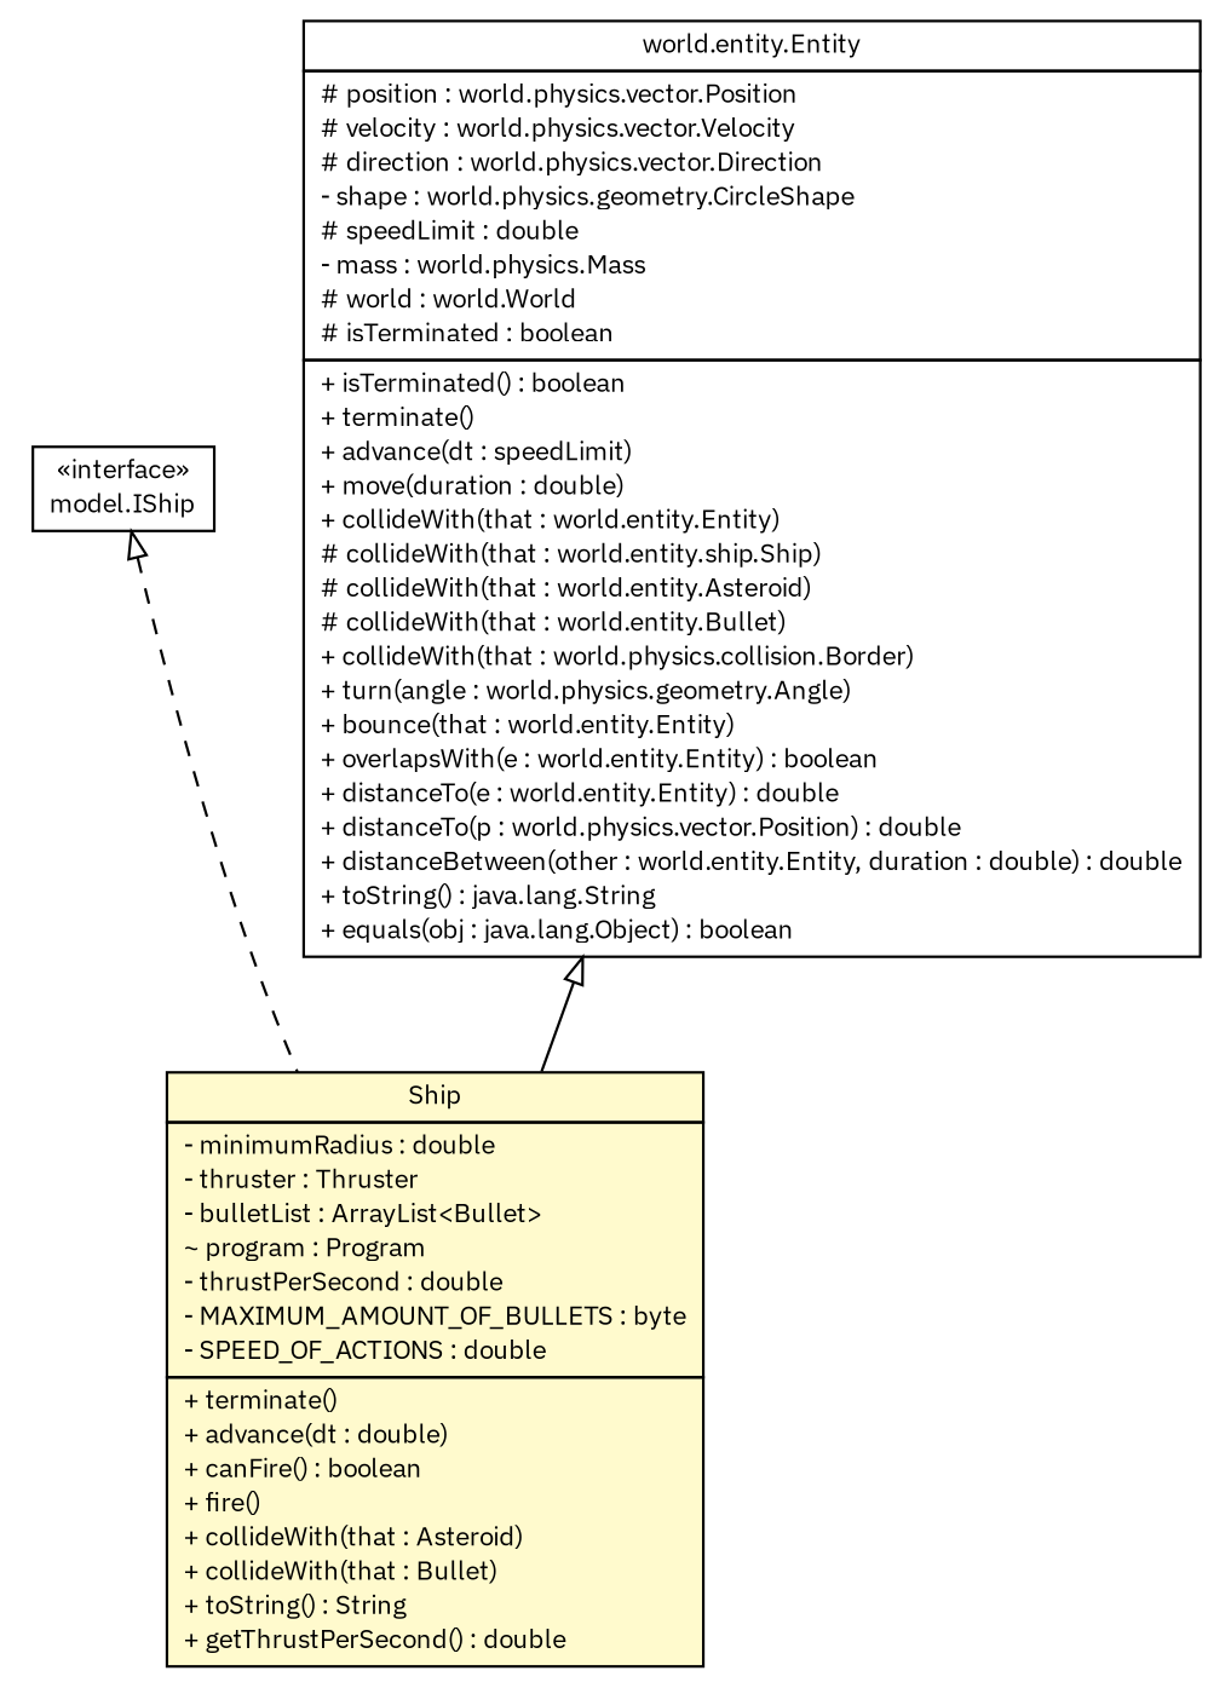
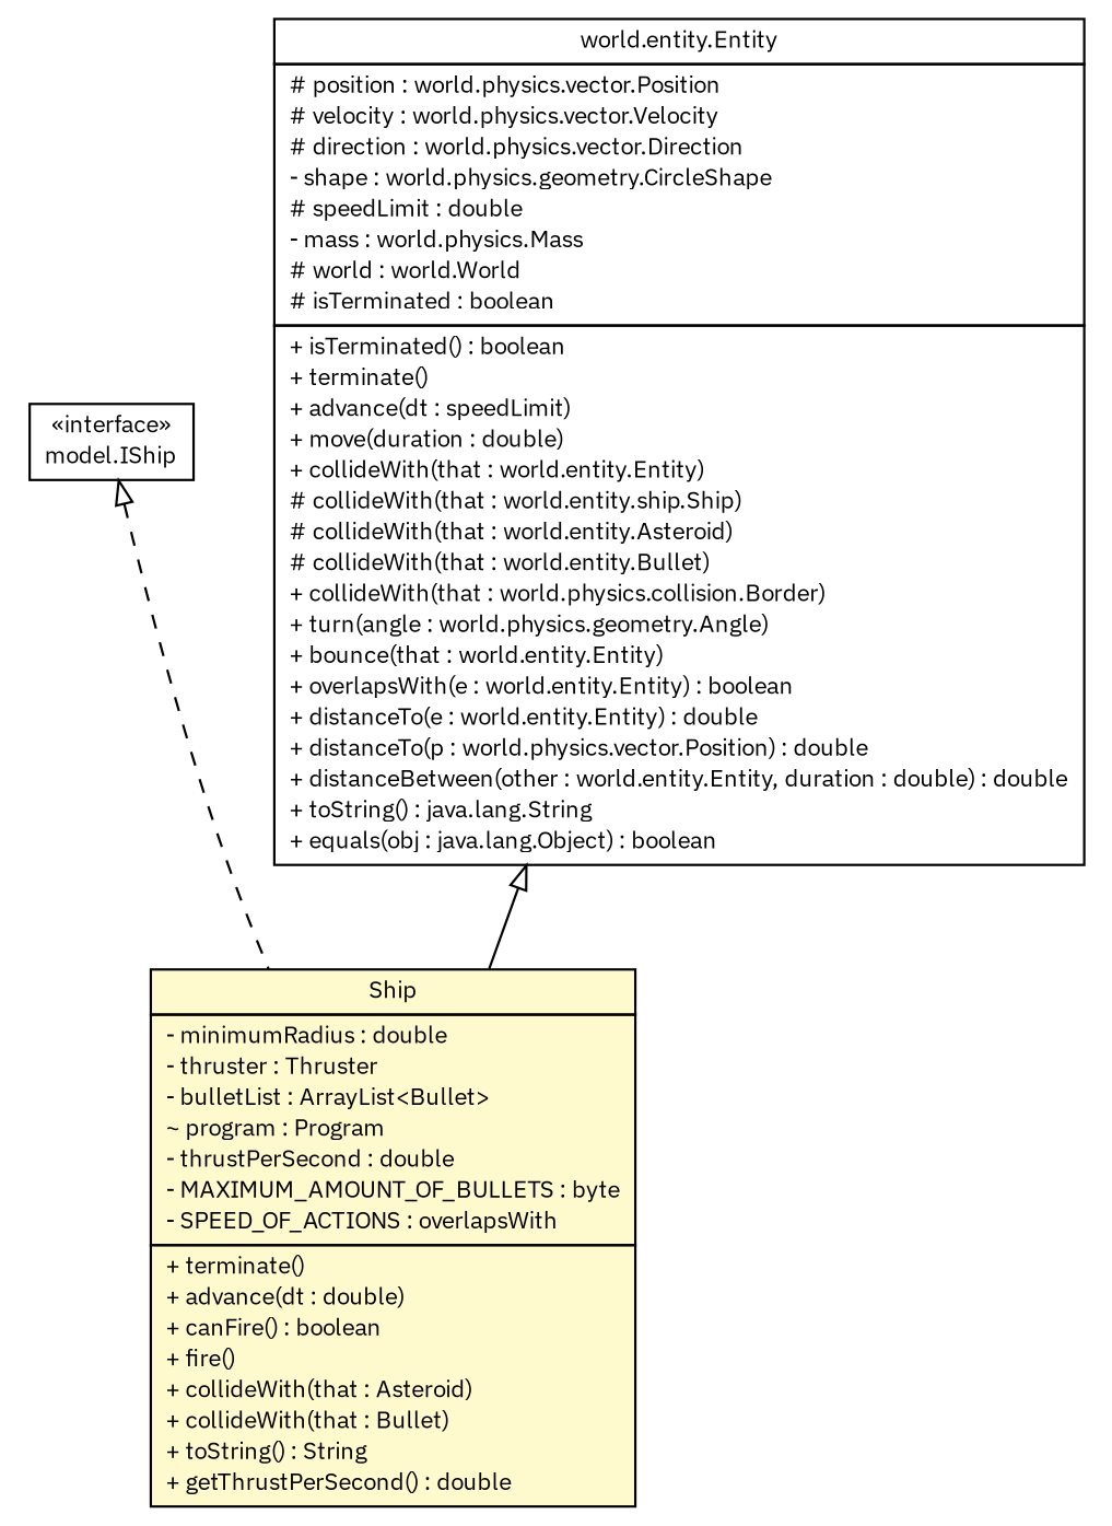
  digraph {
    fontname="IBM Plex Sans"
    nodesep=0.25
    ranksep=0.5
    node [fontcolor=black fontname="IBM Plex Sans" fontsize=10.0 shape=plaintext]
    edge [arrowtail=empty dir=back fontname="IBM Plex Sans" fontsize=10 headport=p labelfontname=Helvetica labelfontsize=10 tailport=p]
    n1 [label=<<table title="model.IShip" border="0" cellborder="1" cellspacing="0" cellpadding="2" port="p" href="../../../model/IShip.html"> 		<tr><td><table border="0" cellspacing="0" cellpadding="1"> <tr><td align="center" balign="center"> &#171;interface&#187; </td></tr> <tr><td align="center" balign="center"> model.IShip </td></tr> 		</table></td></tr> 		</table>>]
-   n2 [label=<<table title="world.entity.ship.Ship" border="0" cellborder="1" cellspacing="0" cellpadding="2" port="p" bgcolor="lemonChiffon" href="./Ship.html"> 		<tr><td><table border="0" cellspacing="0" cellpadding="1"> <tr><td align="center" balign="center"> Ship </td></tr> 		</table></td></tr> 		<tr><td><table border="0" cellspacing="0" cellpadding="1"> <tr><td align="left" balign="left"> - minimumRadius : double </td></tr> <tr><td align="left" balign="left"> - thruster : Thruster </td></tr> <tr><td align="left" balign="left"> - bulletList : ArrayList&lt;Bullet&gt; </td></tr> <tr><td align="left" balign="left"> ~ program : Program </td></tr> <tr><td align="left" balign="left"> - thrustPerSecond : double </td></tr> <tr><td align="left" balign="left"> - MAXIMUM_AMOUNT_OF_BULLETS : byte </td></tr> <tr><td align="left" balign="left"> - SPEED_OF_ACTIONS : double </td></tr> 		</table></td></tr> 		<tr><td><table border="0" cellspacing="0" cellpadding="1"> <tr><td align="left" balign="left"> + terminate() </td></tr> <tr><td align="left" balign="left"> + advance(dt : double) </td></tr> <tr><td align="left" balign="left"> + canFire() : boolean </td></tr> <tr><td align="left" balign="left"> + fire() </td></tr> <tr><td align="left" balign="left"> + collideWith(that : Asteroid) </td></tr> <tr><td align="left" balign="left"> + collideWith(that : Bullet) </td></tr> <tr><td align="left" balign="left"> + toString() : String </td></tr> <tr><td align="left" balign="left"> + getThrustPerSecond() : double </td></tr> 		</table></td></tr> 		</table>>]
+   n2 [label=<<table title="world.entity.ship.Ship" border="0" cellborder="1" cellspacing="0" cellpadding="2" port="p" bgcolor="lemonChiffon" href="./Ship.html"> 		<tr><td><table border="0" cellspacing="0" cellpadding="1"> <tr><td align="center" balign="center"> Ship </td></tr> 		</table></td></tr> 		<tr><td><table border="0" cellspacing="0" cellpadding="1"> <tr><td align="left" balign="left"> - minimumRadius : double </td></tr> <tr><td align="left" balign="left"> - thruster : Thruster </td></tr> <tr><td align="left" balign="left"> - bulletList : ArrayList&lt;Bullet&gt; </td></tr> <tr><td align="left" balign="left"> ~ program : Program </td></tr> <tr><td align="left" balign="left"> - thrustPerSecond : double </td></tr> <tr><td align="left" balign="left"> - MAXIMUM_AMOUNT_OF_BULLETS : byte </td></tr> <tr><td align="left" balign="left"> - SPEED_OF_ACTIONS : overlapsWith </td></tr> 		</table></td></tr> 		<tr><td><table border="0" cellspacing="0" cellpadding="1"> <tr><td align="left" balign="left"> + terminate() </td></tr> <tr><td align="left" balign="left"> + advance(dt : double) </td></tr> <tr><td align="left" balign="left"> + canFire() : boolean </td></tr> <tr><td align="left" balign="left"> + fire() </td></tr> <tr><td align="left" balign="left"> + collideWith(that : Asteroid) </td></tr> <tr><td align="left" balign="left"> + collideWith(that : Bullet) </td></tr> <tr><td align="left" balign="left"> + toString() : String </td></tr> <tr><td align="left" balign="left"> + getThrustPerSecond() : double </td></tr> 		</table></td></tr> 		</table>>]
    n3 [label=<<table title="world.entity.Entity" border="0" cellborder="1" cellspacing="0" cellpadding="2" port="p" href="../Entity.html"> 		<tr><td><table border="0" cellspacing="0" cellpadding="1"> <tr><td align="center" balign="center"> world.entity.Entity </td></tr> 		</table></td></tr> 		<tr><td><table border="0" cellspacing="0" cellpadding="1"> <tr><td align="left" balign="left"> # position : world.physics.vector.Position </td></tr> <tr><td align="left" balign="left"> # velocity : world.physics.vector.Velocity </td></tr> <tr><td align="left" balign="left"> # direction : world.physics.vector.Direction </td></tr> <tr><td align="left" balign="left"> - shape : world.physics.geometry.CircleShape </td></tr> <tr><td align="left" balign="left"> # speedLimit : double </td></tr> <tr><td align="left" balign="left"> - mass : world.physics.Mass </td></tr> <tr><td align="left" balign="left"> # world : world.World </td></tr> <tr><td align="left" balign="left"> # isTerminated : boolean </td></tr> 		</table></td></tr> 		<tr><td><table border="0" cellspacing="0" cellpadding="1"> <tr><td align="left" balign="left"> + isTerminated() : boolean </td></tr> <tr><td align="left" balign="left"> + terminate() </td></tr> <tr><td align="left" balign="left"> + advance(dt : speedLimit) </td></tr> <tr><td align="left" balign="left"> + move(duration : double) </td></tr> <tr><td align="left" balign="left"> + collideWith(that : world.entity.Entity) </td></tr> <tr><td align="left" balign="left"> # collideWith(that : world.entity.ship.Ship) </td></tr> <tr><td align="left" balign="left"> # collideWith(that : world.entity.Asteroid) </td></tr> <tr><td align="left" balign="left"> # collideWith(that : world.entity.Bullet) </td></tr> <tr><td align="left" balign="left"> + collideWith(that : world.physics.collision.Border) </td></tr> <tr><td align="left" balign="left"> + turn(angle : world.physics.geometry.Angle) </td></tr> <tr><td align="left" balign="left"> + bounce(that : world.entity.Entity) </td></tr> <tr><td align="left" balign="left"> + overlapsWith(e : world.entity.Entity) : boolean </td></tr> <tr><td align="left" balign="left"> + distanceTo(e : world.entity.Entity) : double </td></tr> <tr><td align="left" balign="left"> + distanceTo(p : world.physics.vector.Position) : double </td></tr> <tr><td align="left" balign="left"> + distanceBetween(other : world.entity.Entity, duration : double) : double </td></tr> <tr><td align="left" balign="left"> + toString() : java.lang.String </td></tr> <tr><td align="left" balign="left"> + equals(obj : java.lang.Object) : boolean </td></tr> 		</table></td></tr> 		</table>>]
    n1 -> n2 [style=dashed]
    n3 -> n2
  }
